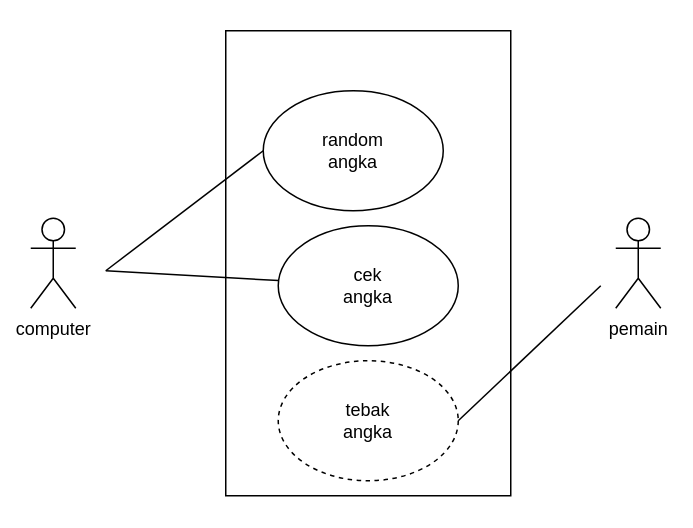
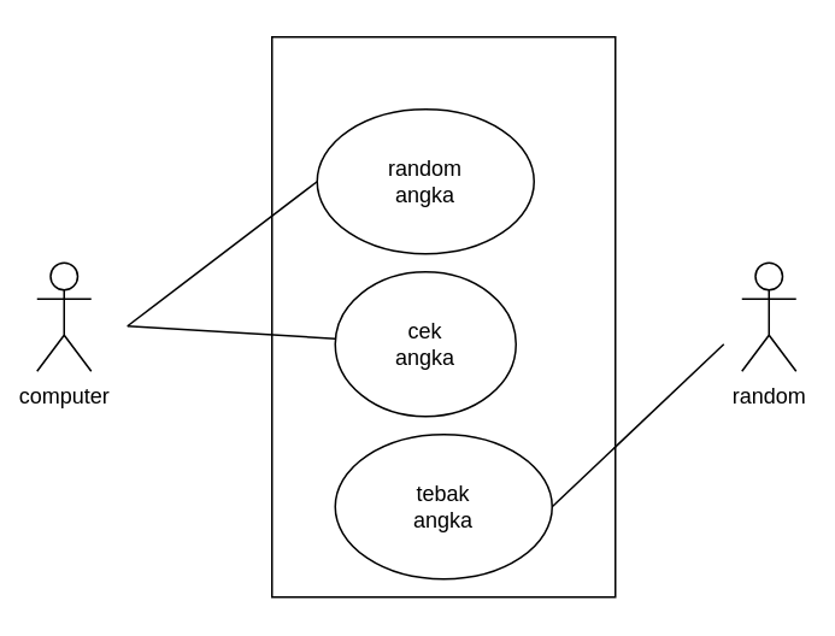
  <mxCell id="0" />
  <mxCell id="1" parent="0" />
  <mxCell id="2" value="" style="rounded=0;whiteSpace=wrap;html=1;" vertex="1" parent="1"><mxGeometry x="150" y="20" width="190" height="310" as="geometry" /></mxCell>
- <mxCell id="3" value="cek&lt;br&gt;angka" style="ellipse;whiteSpace=wrap;html=1;" vertex="1" parent="1"><mxGeometry x="185" y="150" width="120" height="80" as="geometry" /></mxCell>
- <mxCell id="4" value="tebak&lt;br&gt;angka" style="ellipse;whiteSpace=wrap;html=1;dashed=1;" vertex="1" parent="1"><mxGeometry x="185" y="240" width="120" height="80" as="geometry" /></mxCell>
+ <mxCell id="3" value="cek&lt;br&gt;angka" style="ellipse;whiteSpace=wrap;html=1;" vertex="1" parent="1"><mxGeometry x="185" y="150" width="100" height="80" as="geometry" /></mxCell>
+ <mxCell id="4" value="tebak&lt;br&gt;angka" style="ellipse;whiteSpace=wrap;html=1;" vertex="1" parent="1"><mxGeometry x="185" y="240" width="120" height="80" as="geometry" /></mxCell>
  <mxCell id="5" value="random&lt;br&gt;angka" style="ellipse;whiteSpace=wrap;html=1;" vertex="1" parent="1"><mxGeometry x="175" y="60" width="120" height="80" as="geometry" /></mxCell>
  <mxCell id="6" value="computer" style="shape=umlActor;verticalLabelPosition=bottom;verticalAlign=top;html=1;outlineConnect=0;" vertex="1" parent="1"><mxGeometry x="20" y="145" width="30" height="60" as="geometry" /></mxCell>
- <mxCell id="7" value="pemain" style="shape=umlActor;verticalLabelPosition=bottom;verticalAlign=top;html=1;outlineConnect=0;" vertex="1" parent="1"><mxGeometry x="410" y="145" width="30" height="60" as="geometry" /></mxCell>
+ <mxCell id="7" value="random" style="shape=umlActor;verticalLabelPosition=bottom;verticalAlign=top;html=1;outlineConnect=0;" vertex="1" parent="1"><mxGeometry x="410" y="145" width="30" height="60" as="geometry" /></mxCell>
  <mxCell id="8" value="" style="endArrow=none;html=1;rounded=0;" edge="1" parent="1" target="3"><mxGeometry width="50" height="50" relative="1" as="geometry"><mxPoint x="70" y="180" as="sourcePoint" /><mxPoint x="120" y="130" as="targetPoint" /></mxGeometry></mxCell>
  <mxCell id="9" value="" style="endArrow=none;html=1;rounded=0;entryX=0;entryY=0.5;entryDx=0;entryDy=0;" edge="1" parent="1" target="5"><mxGeometry width="50" height="50" relative="1" as="geometry"><mxPoint x="70" y="180" as="sourcePoint" /><mxPoint x="120" y="130" as="targetPoint" /></mxGeometry></mxCell>
  <mxCell id="10" value="" style="endArrow=none;html=1;rounded=0;exitX=1;exitY=0.5;exitDx=0;exitDy=0;" edge="1" parent="1" source="4"><mxGeometry width="50" height="50" relative="1" as="geometry"><mxPoint x="350" y="240" as="sourcePoint" /><mxPoint x="400" y="190" as="targetPoint" /></mxGeometry></mxCell>
